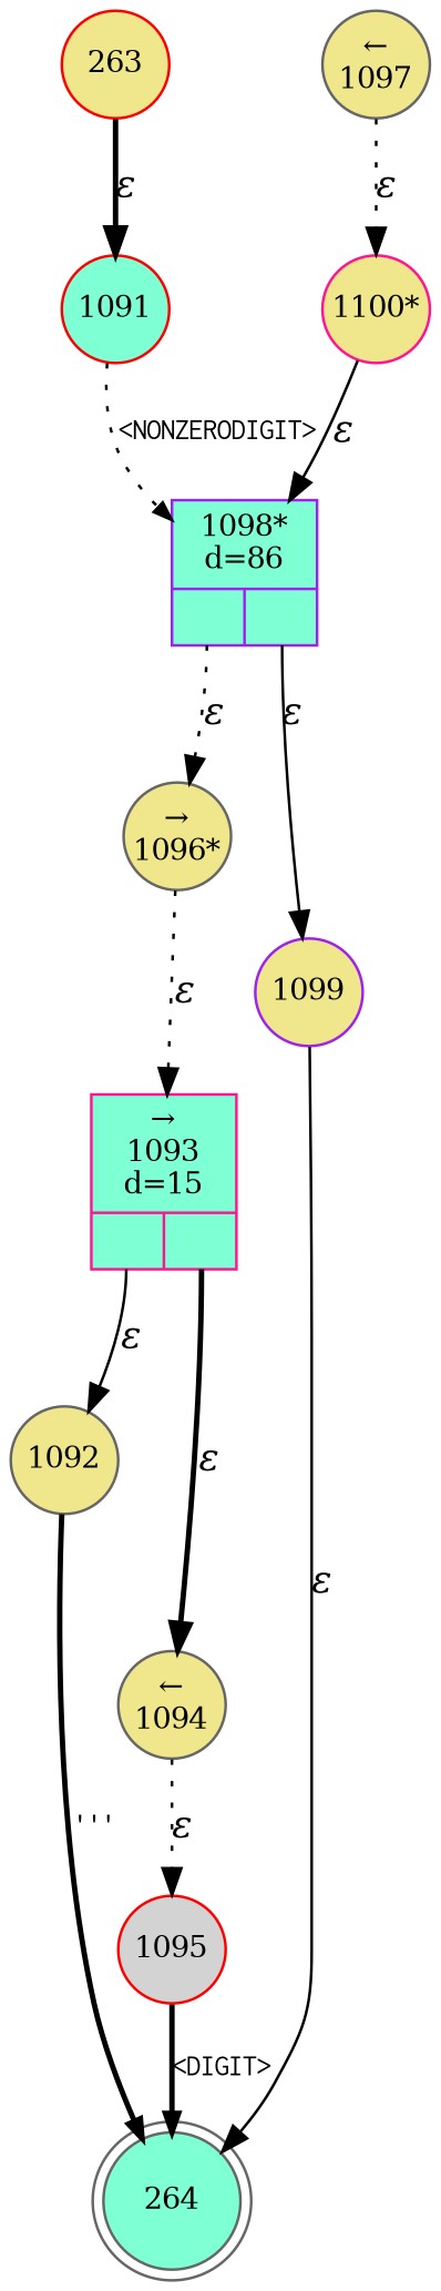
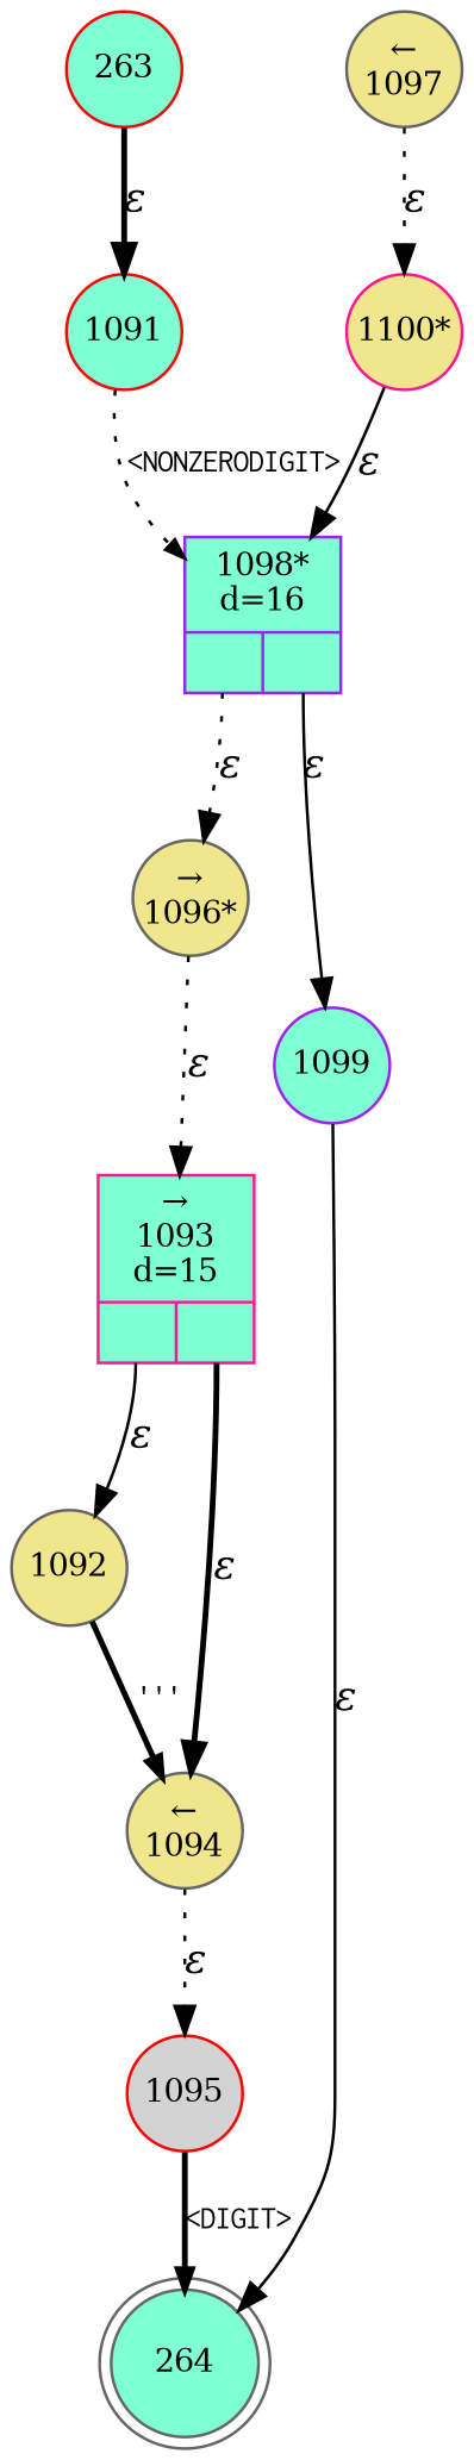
  digraph {
    rankdir=TB
    node [color=gray40 fillcolor=khaki fixedsize=true fontsize=11 shape=circle style=filled peripheries=1]
    edge [fontname="Times-Italic" style=dotted]
    n1 [fillcolor=aquamarine label=264 shape=doublecircle width=.6 peripheries=""]
    n2 [color=red fillcolor=aquamarine label=1091 width=.55]
-   n3 [color=purple fillcolor=aquamarine fixedsize=false label="{1098*\nd=86|{<p0>|<p1>}}" shape=record]
+   n3 [color=purple fillcolor=aquamarine fixedsize=false label="{1098*\nd=16|{<p0>|<p1>}}" shape=record]
    n4 [label="&rarr;\n1096*" width=.55]
-   n5 [color=purple label=1099 width=.55]
+   n5 [color=purple fillcolor=aquamarine label=1099 width=.55]
    n6 [label=1092 width=.55]
    n7 [label="&larr;\n1094" width=.55]
    n8 [color=red fillcolor=lightgrey label=1095 width=.55]
    n9 [color=deeppink fillcolor=aquamarine fixedsize=false label="{&rarr;\n1093\nd=15|{<p0>|<p1>}}" shape=record]
-   n10 [color=red label=263 width=.55]
+   n10 [color=red fillcolor=aquamarine label=263 width=.55]
    n11 [label="&larr;\n1097" width=.55]
    n12 [color=deeppink label="1100*" width=.55]
    n2 -> n3 [arrowhead=normal arrowsize=.7 fontname=Courier fontsize=11 label="<NONZERODIGIT>"]
    n3 -> n4 [label="&epsilon;" tailport=p0]
    n3 -> n5 [label="&epsilon;" style=solid tailport=p1]
    n4 -> n9 [label="&epsilon;"]
    n5 -> n1 [label="&epsilon;" style=solid]
-   n6 -> n1 [arrowhead=normal arrowsize=.7 fontname=Courier fontsize=11 label="'''" style=bold]
+   n6 -> n7 [arrowhead=normal arrowsize=.7 fontname=Courier fontsize=11 label="'''" style=bold]
    n7 -> n8 [label="&epsilon;"]
    n8 -> n1 [arrowhead=normal arrowsize=.7 fontname=Courier fontsize=11 label="<DIGIT>" style=bold]
    n9 -> n6 [label="&epsilon;" style=solid tailport=p0]
    n9 -> n7 [label="&epsilon;" style=bold tailport=p1]
    n10 -> n2 [label="&epsilon;" style=bold]
    n11 -> n12 [label="&epsilon;"]
    n12 -> n3 [label="&epsilon;" style=solid]
  }
